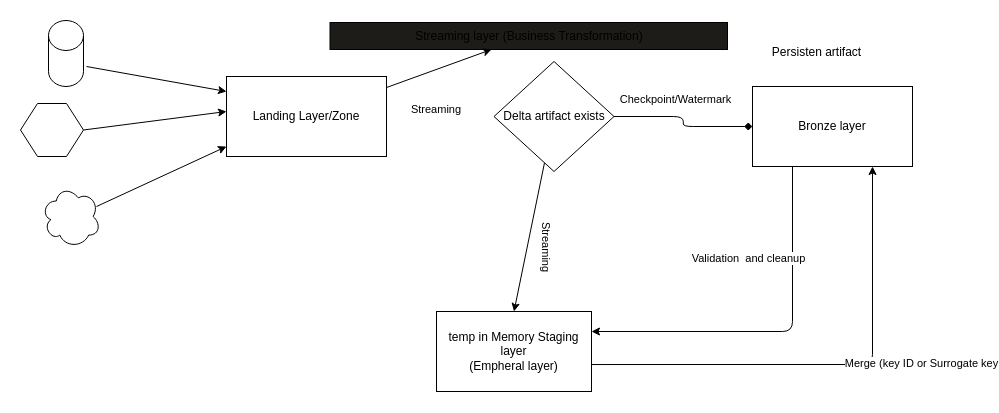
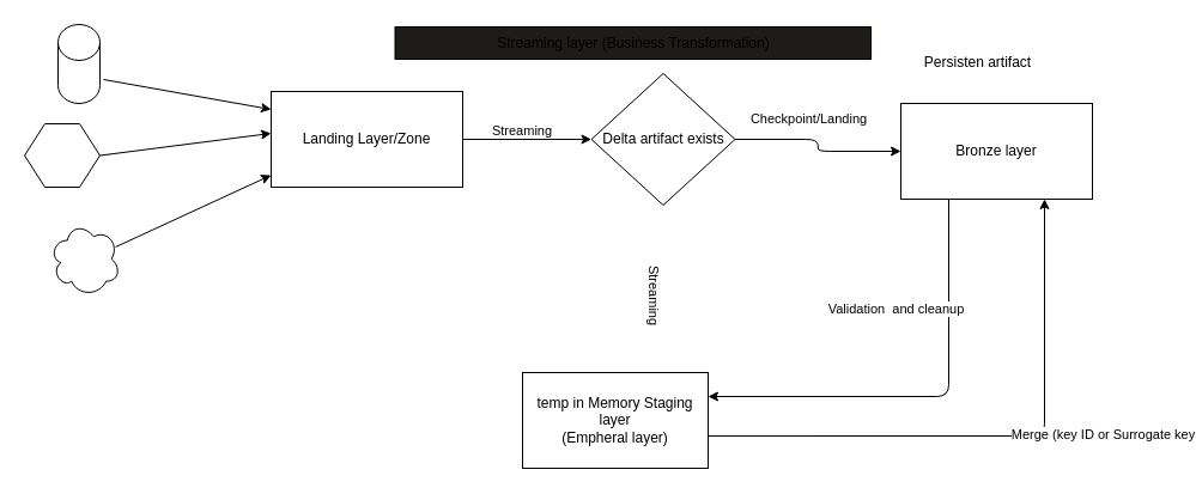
  <mxCell id="0" />
  <mxCell id="1" parent="0" />
  <mxCell id="2" value="Streaming layer (Business Transformation)" style="rounded=0;whiteSpace=wrap;html=1;fillColor=#1D1C18;" parent="1" vertex="1"><mxGeometry x="329.5" y="22" width="397.5" height="27" as="geometry" /></mxCell>
- <mxCell id="3" style="edgeStyle=none;html=1;" parent="1" source="4" target="2" edge="1"><mxGeometry relative="1" as="geometry" /></mxCell>
+ <mxCell id="3" style="edgeStyle=none;html=1;" parent="1" source="4" target="10" edge="1"><mxGeometry relative="1" as="geometry" /></mxCell>
  <mxCell id="4" value="Landing Layer/Zone" style="rounded=0;whiteSpace=wrap;html=1;" parent="1" vertex="1"><mxGeometry x="226" y="76" width="160" height="80" as="geometry" /></mxCell>
  <mxCell id="5" style="edgeStyle=orthogonalEdgeStyle;html=1;exitX=0.25;exitY=1;exitDx=0;exitDy=0;entryX=1;entryY=0.25;entryDx=0;entryDy=0;" parent="1" source="7" target="12" edge="1"><mxGeometry relative="1" as="geometry" /></mxCell>
  <mxCell id="6" value="Validation&amp;nbsp; and cleanup" style="edgeLabel;html=1;align=center;verticalAlign=middle;resizable=0;points=[];" parent="5" vertex="1" connectable="0"><mxGeometry x="-0.501" relative="1" as="geometry"><mxPoint x="-45" as="offset" /></mxGeometry></mxCell>
  <mxCell id="7" value="Bronze layer" style="rounded=0;whiteSpace=wrap;html=1;" parent="1" vertex="1"><mxGeometry x="752" y="86" width="160" height="80" as="geometry" /></mxCell>
- <mxCell id="8" style="edgeStyle=none;html=1;entryX=0.5;entryY=0;entryDx=0;entryDy=0;" parent="1" source="10" target="12" edge="1"><mxGeometry relative="1" as="geometry" /></mxCell>
- <mxCell id="9" style="edgeStyle=orthogonalEdgeStyle;html=1;entryX=0;entryY=0.5;entryDx=0;entryDy=0;endArrow=diamond;" parent="1" source="10" target="7" edge="1"><mxGeometry relative="1" as="geometry" /></mxCell>
+ <mxCell id="9" style="edgeStyle=orthogonalEdgeStyle;html=1;entryX=0;entryY=0.5;entryDx=0;entryDy=0;" parent="1" source="10" target="7" edge="1"><mxGeometry relative="1" as="geometry" /></mxCell>
  <mxCell id="10" value="Delta artifact exists" style="rhombus;whiteSpace=wrap;html=1;" parent="1" vertex="1"><mxGeometry x="493.5" y="61" width="120" height="110" as="geometry" /></mxCell>
  <mxCell id="11" value="Merge (key ID or Surrogate key" style="edgeStyle=orthogonalEdgeStyle;html=1;exitX=1.003;exitY=0.663;exitDx=0;exitDy=0;entryX=0.75;entryY=1;entryDx=0;entryDy=0;exitPerimeter=0;" parent="1" source="12" target="7" edge="1"><mxGeometry x="0.183" y="-49" relative="1" as="geometry"><mxPoint y="1" as="offset" /></mxGeometry></mxCell>
  <mxCell id="12" value="temp in Memory Staging layer&lt;br&gt;(Empheral layer)" style="rounded=0;whiteSpace=wrap;html=1;" parent="1" vertex="1"><mxGeometry x="436" y="311" width="155" height="80" as="geometry" /></mxCell>
  <mxCell id="13" value="" style="endArrow=classic;html=1;exitX=1;exitY=0.5;exitDx=0;exitDy=0;" parent="1" edge="1" source="19"><mxGeometry width="50" height="50" relative="1" as="geometry"><mxPoint x="86" y="131" as="sourcePoint" /><mxPoint x="226" y="111" as="targetPoint" /></mxGeometry></mxCell>
  <mxCell id="14" value="" style="endArrow=classic;html=1;" parent="1" edge="1"><mxGeometry width="50" height="50" relative="1" as="geometry"><mxPoint x="86" y="66" as="sourcePoint" /><mxPoint x="226" y="91" as="targetPoint" /></mxGeometry></mxCell>
  <mxCell id="15" value="" style="endArrow=classic;html=1;" parent="1" edge="1"><mxGeometry width="50" height="50" relative="1" as="geometry"><mxPoint x="96" y="206" as="sourcePoint" /><mxPoint x="226" y="146" as="targetPoint" /></mxGeometry></mxCell>
  <mxCell id="16" value="Persisten artifact" style="text;html=1;align=center;verticalAlign=middle;resizable=0;points=[];autosize=1;strokeColor=none;fillColor=none;" parent="1" vertex="1"><mxGeometry x="762" y="39" width="107" height="26" as="geometry" /></mxCell>
  <mxCell id="17" value="" style="shape=cylinder3;whiteSpace=wrap;html=1;boundedLbl=1;backgroundOutline=1;size=15;" vertex="1" parent="1"><mxGeometry x="48" y="20" width="35" height="66" as="geometry" /></mxCell>
  <mxCell id="18" value="" style="ellipse;shape=cloud;whiteSpace=wrap;html=1;" vertex="1" parent="1"><mxGeometry x="41" y="185" width="59" height="62" as="geometry" /></mxCell>
  <mxCell id="19" value="" style="shape=hexagon;perimeter=hexagonPerimeter2;whiteSpace=wrap;html=1;fixedSize=1;size=17;" vertex="1" parent="1"><mxGeometry x="20" y="103" width="63" height="53" as="geometry" /></mxCell>
- <mxCell id="20" value="&lt;font style=&quot;font-size: 11px;&quot;&gt;Checkpoint/Watermark&lt;/font&gt;" style="text;html=1;align=center;verticalAlign=middle;resizable=0;points=[];autosize=1;strokeColor=none;fillColor=none;" vertex="1" parent="1"><mxGeometry x="610" y="86" width="129" height="26" as="geometry" /></mxCell>
+ <mxCell id="20" value="&lt;font style=&quot;font-size: 11px;&quot;&gt;Checkpoint/Landing&lt;/font&gt;" style="text;html=1;align=center;verticalAlign=middle;resizable=0;points=[];autosize=1;strokeColor=none;fillColor=none;" vertex="1" parent="1"><mxGeometry x="610" y="86" width="129" height="26" as="geometry" /></mxCell>
  <mxCell id="21" value="Streaming" style="text;html=1;strokeColor=none;fillColor=none;align=center;verticalAlign=middle;whiteSpace=wrap;rounded=0;fontSize=11;" vertex="1" parent="1"><mxGeometry x="412" y="98" width="48" height="21" as="geometry" /></mxCell>
  <mxCell id="22" value="Streaming" style="text;html=1;strokeColor=none;fillColor=none;align=center;verticalAlign=middle;whiteSpace=wrap;rounded=0;fontSize=11;rotation=90;" vertex="1" parent="1"><mxGeometry x="519.5" y="233.5" width="53" height="26" as="geometry" /></mxCell>
